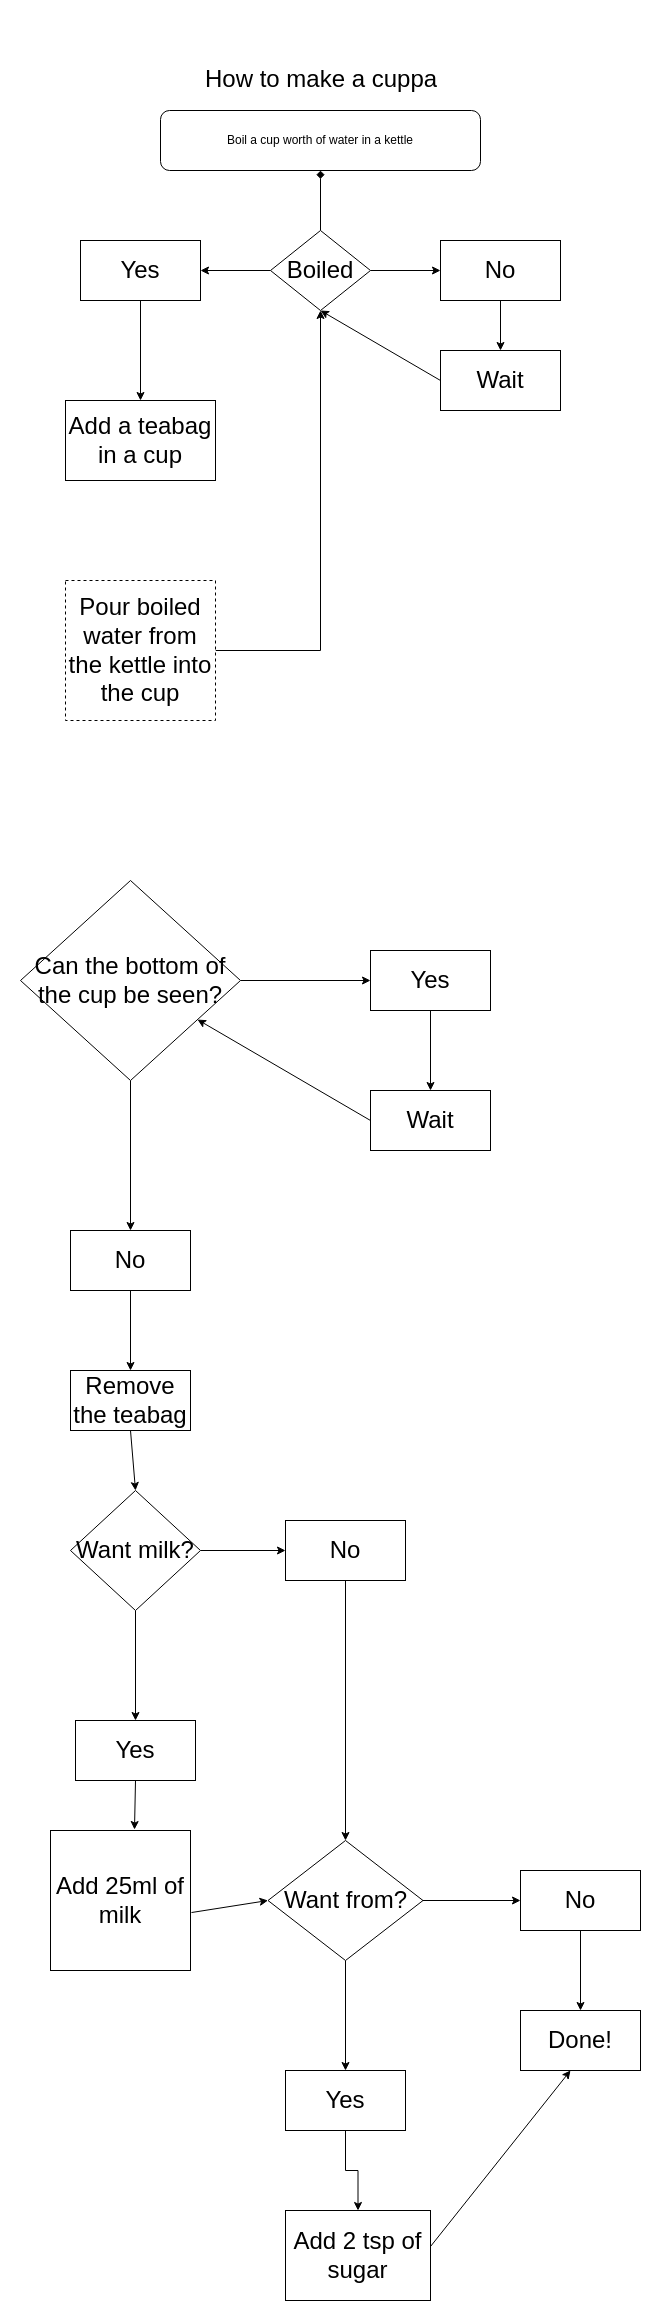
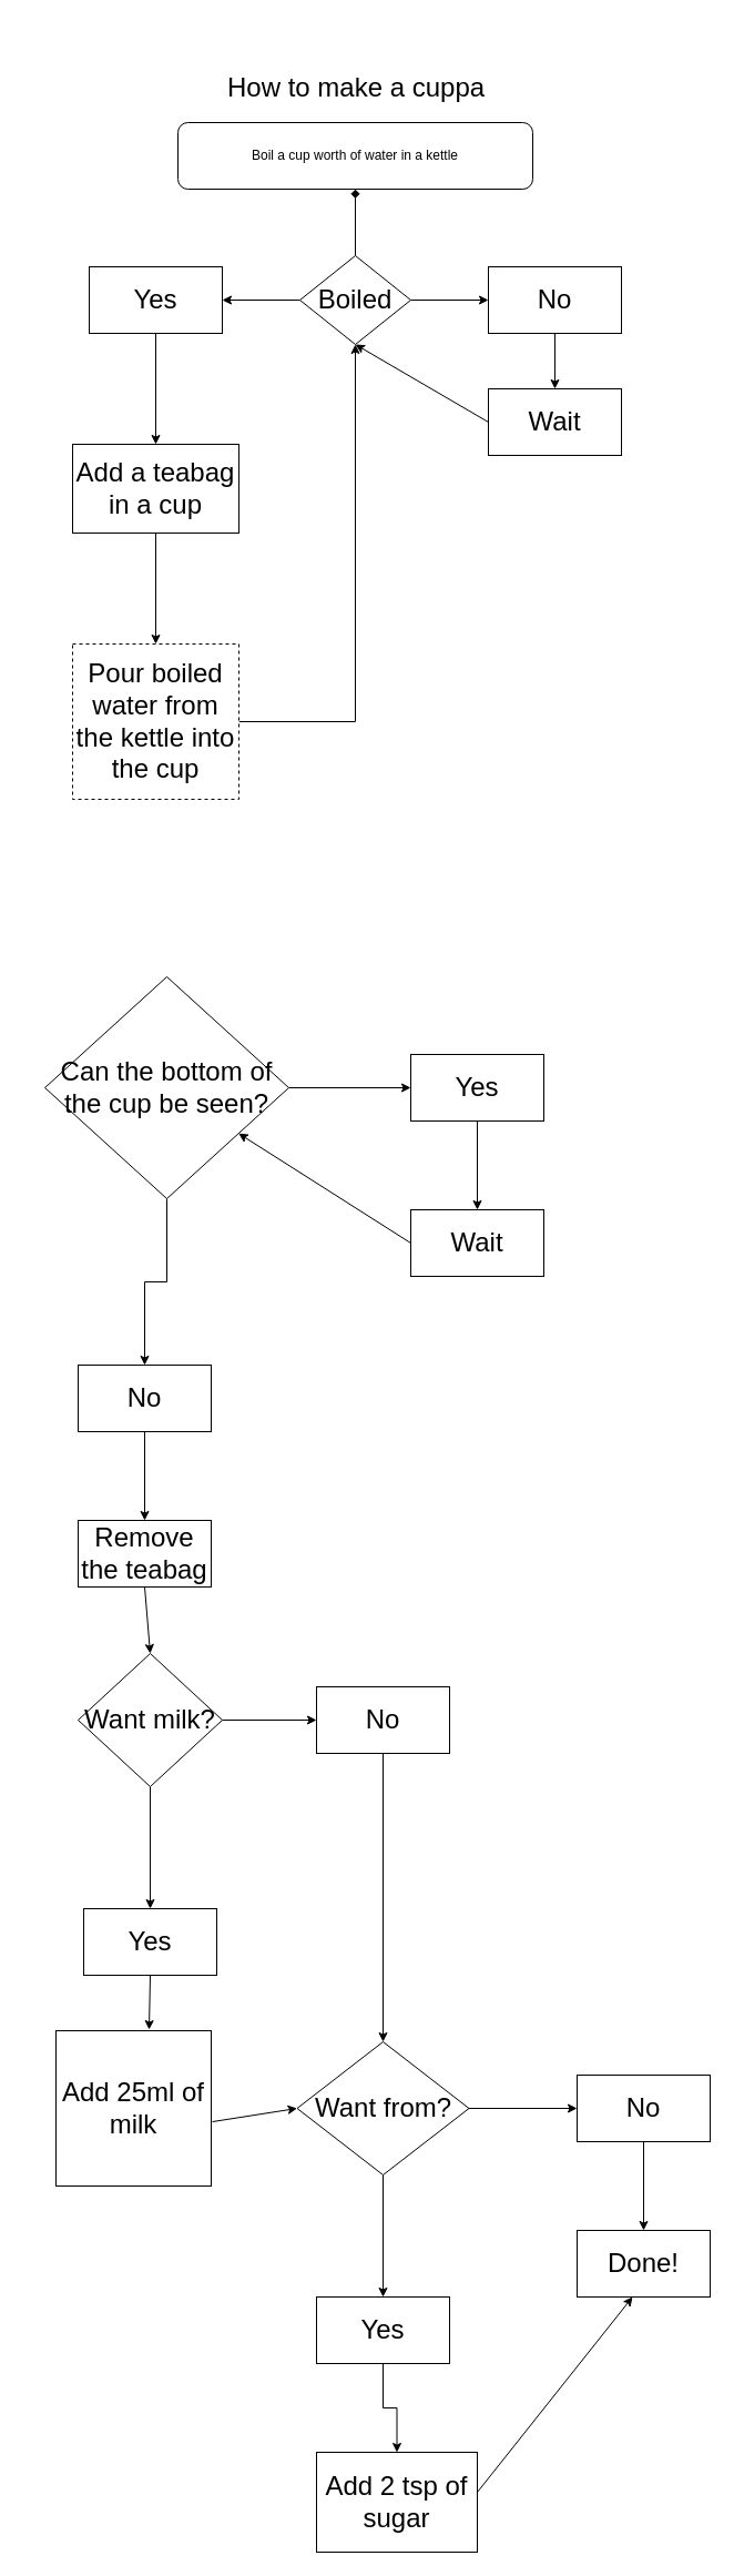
  <mxCell id="0" />
  <mxCell id="1" parent="0" />
  <mxCell id="2" value="Boil a cup worth of water in a kettle" style="rounded=1;whiteSpace=wrap;html=1;" vertex="1" parent="1"><mxGeometry x="160" y="110" width="320" height="60" as="geometry" /></mxCell>
  <mxCell id="3" value="&lt;h1 style=&quot;text-align: center&quot;&gt;&lt;span style=&quot;font-size: 24px ; font-weight: 400&quot;&gt;How to make a cuppa&lt;/span&gt;&lt;/h1&gt;" style="text;html=1;strokeColor=none;fillColor=none;spacing=5;spacingTop=-20;whiteSpace=wrap;overflow=hidden;rounded=0;fontSize=24;" vertex="1" parent="1"><mxGeometry x="200" y="20" width="280" height="120" as="geometry" /></mxCell>
  <mxCell id="4" value="" style="endArrow=diamond;html=1;rounded=0;fontSize=24;exitX=0.5;exitY=0;exitDx=0;exitDy=0;entryX=0.5;entryY=1;entryDx=0;entryDy=0;" edge="1" parent="1" source="7" target="2"><mxGeometry width="50" height="50" relative="1" as="geometry"><mxPoint x="280" y="230" as="sourcePoint" /><mxPoint x="330" y="180" as="targetPoint" /></mxGeometry></mxCell>
  <mxCell id="5" value="" style="edgeStyle=orthogonalEdgeStyle;rounded=0;orthogonalLoop=1;jettySize=auto;html=1;fontSize=24;" edge="1" parent="1" source="7" target="9"><mxGeometry relative="1" as="geometry" /></mxCell>
  <mxCell id="6" value="" style="edgeStyle=orthogonalEdgeStyle;rounded=0;orthogonalLoop=1;jettySize=auto;html=1;fontSize=24;" edge="1" parent="1" source="7" target="11"><mxGeometry relative="1" as="geometry" /></mxCell>
  <mxCell id="7" value="Boiled" style="rhombus;whiteSpace=wrap;html=1;fontSize=24;" vertex="1" parent="1"><mxGeometry x="270" y="230" width="100" height="80" as="geometry" /></mxCell>
  <mxCell id="8" value="" style="edgeStyle=orthogonalEdgeStyle;rounded=0;orthogonalLoop=1;jettySize=auto;html=1;fontSize=24;" edge="1" parent="1" source="9" target="14"><mxGeometry relative="1" as="geometry" /></mxCell>
  <mxCell id="9" value="Yes" style="whiteSpace=wrap;html=1;fontSize=24;" vertex="1" parent="1"><mxGeometry x="80" y="240" width="120" height="60" as="geometry" /></mxCell>
  <mxCell id="10" value="" style="edgeStyle=orthogonalEdgeStyle;rounded=0;orthogonalLoop=1;jettySize=auto;html=1;fontSize=24;" edge="1" parent="1" source="11" target="12"><mxGeometry relative="1" as="geometry" /></mxCell>
  <mxCell id="11" value="No" style="whiteSpace=wrap;html=1;fontSize=24;" vertex="1" parent="1"><mxGeometry x="440" y="240" width="120" height="60" as="geometry" /></mxCell>
  <mxCell id="12" value="Wait" style="whiteSpace=wrap;html=1;fontSize=24;" vertex="1" parent="1"><mxGeometry x="440" y="350" width="120" height="60" as="geometry" /></mxCell>
+ <mxCell id="13" value="" style="edgeStyle=orthogonalEdgeStyle;rounded=0;orthogonalLoop=1;jettySize=auto;html=1;fontSize=24;" edge="1" parent="1" source="14" target="16"><mxGeometry relative="1" as="geometry" /></mxCell>
  <mxCell id="14" value="Add a teabag in a cup" style="whiteSpace=wrap;html=1;fontSize=24;" vertex="1" parent="1"><mxGeometry x="65" y="400" width="150" height="80" as="geometry" /></mxCell>
  <mxCell id="15" value="" style="edgeStyle=orthogonalEdgeStyle;rounded=0;orthogonalLoop=1;jettySize=auto;html=1;fontSize=24;" edge="1" parent="1" source="16" target="7"><mxGeometry relative="1" as="geometry"><mxPoint x="140" y="850" as="targetPoint" /></mxGeometry></mxCell>
  <mxCell id="16" value="Pour boiled water from the kettle into the cup" style="whiteSpace=wrap;html=1;fontSize=24;dashed=1;" vertex="1" parent="1"><mxGeometry x="65" y="580" width="150" height="140" as="geometry" /></mxCell>
  <mxCell id="17" value="" style="endArrow=classic;html=1;rounded=0;fontSize=24;entryX=0.5;entryY=1;entryDx=0;entryDy=0;exitX=0;exitY=0.5;exitDx=0;exitDy=0;" edge="1" parent="1" source="12" target="7"><mxGeometry width="50" height="50" relative="1" as="geometry"><mxPoint x="340" y="420" as="sourcePoint" /><mxPoint x="390" y="370" as="targetPoint" /></mxGeometry></mxCell>
  <mxCell id="18" value="" style="edgeStyle=orthogonalEdgeStyle;rounded=0;orthogonalLoop=1;jettySize=auto;html=1;fontSize=24;" edge="1" parent="1" source="20" target="22"><mxGeometry relative="1" as="geometry" /></mxCell>
  <mxCell id="19" value="" style="edgeStyle=orthogonalEdgeStyle;rounded=0;orthogonalLoop=1;jettySize=auto;html=1;fontSize=24;" edge="1" parent="1" source="20" target="24"><mxGeometry relative="1" as="geometry" /></mxCell>
- <mxCell id="20" value="&lt;span&gt;Can the bottom of the cup be seen?&lt;/span&gt;" style="rhombus;whiteSpace=wrap;html=1;fontSize=24;" vertex="1" parent="1"><mxGeometry x="20" y="880" width="220" height="200" as="geometry" /></mxCell>
+ <mxCell id="20" value="&lt;span&gt;Can the bottom of the cup be seen?&lt;/span&gt;" style="rhombus;whiteSpace=wrap;html=1;fontSize=24;" vertex="1" parent="1"><mxGeometry x="40" y="880" width="220" height="200" as="geometry" /></mxCell>
  <mxCell id="21" value="" style="edgeStyle=orthogonalEdgeStyle;rounded=0;orthogonalLoop=1;jettySize=auto;html=1;fontSize=24;" edge="1" parent="1" source="22" target="27"><mxGeometry relative="1" as="geometry" /></mxCell>
  <mxCell id="22" value="No" style="whiteSpace=wrap;html=1;fontSize=24;" vertex="1" parent="1"><mxGeometry x="70" y="1230" width="120" height="60" as="geometry" /></mxCell>
  <mxCell id="23" value="" style="edgeStyle=orthogonalEdgeStyle;rounded=0;orthogonalLoop=1;jettySize=auto;html=1;fontSize=24;" edge="1" parent="1" source="24" target="25"><mxGeometry relative="1" as="geometry" /></mxCell>
  <mxCell id="24" value="Yes" style="whiteSpace=wrap;html=1;fontSize=24;" vertex="1" parent="1"><mxGeometry x="370" y="950" width="120" height="60" as="geometry" /></mxCell>
  <mxCell id="25" value="Wait" style="whiteSpace=wrap;html=1;fontSize=24;" vertex="1" parent="1"><mxGeometry x="370" y="1090" width="120" height="60" as="geometry" /></mxCell>
  <mxCell id="26" value="" style="endArrow=classic;html=1;rounded=0;fontSize=24;exitX=0;exitY=0.5;exitDx=0;exitDy=0;" edge="1" parent="1" source="25" target="20"><mxGeometry width="50" height="50" relative="1" as="geometry"><mxPoint x="280" y="1120" as="sourcePoint" /><mxPoint x="330" y="1070" as="targetPoint" /></mxGeometry></mxCell>
  <mxCell id="27" value="Remove the teabag" style="whiteSpace=wrap;html=1;fontSize=24;" vertex="1" parent="1"><mxGeometry x="70" y="1370" width="120" height="60" as="geometry" /></mxCell>
  <mxCell id="28" value="Add 25ml of milk" style="whiteSpace=wrap;html=1;fontSize=24;" vertex="1" parent="1"><mxGeometry x="50" y="1830" width="140" height="140" as="geometry" /></mxCell>
  <mxCell id="29" value="" style="edgeStyle=orthogonalEdgeStyle;rounded=0;orthogonalLoop=1;jettySize=auto;html=1;fontSize=24;" edge="1" parent="1" source="31" target="33"><mxGeometry relative="1" as="geometry" /></mxCell>
  <mxCell id="30" value="" style="edgeStyle=orthogonalEdgeStyle;rounded=0;orthogonalLoop=1;jettySize=auto;html=1;fontSize=24;" edge="1" parent="1" source="31" target="35"><mxGeometry relative="1" as="geometry" /></mxCell>
  <mxCell id="31" value="Want milk?" style="rhombus;whiteSpace=wrap;html=1;fontSize=24;" vertex="1" parent="1"><mxGeometry x="70" y="1490" width="130" height="120" as="geometry" /></mxCell>
  <mxCell id="32" value="" style="endArrow=classic;html=1;rounded=0;fontSize=24;exitX=0.5;exitY=1;exitDx=0;exitDy=0;entryX=0.5;entryY=0;entryDx=0;entryDy=0;" edge="1" parent="1" source="27" target="31"><mxGeometry width="50" height="50" relative="1" as="geometry"><mxPoint x="340" y="1540" as="sourcePoint" /><mxPoint x="390" y="1490" as="targetPoint" /></mxGeometry></mxCell>
  <mxCell id="33" value="Yes" style="whiteSpace=wrap;html=1;fontSize=24;" vertex="1" parent="1"><mxGeometry x="75" y="1720" width="120" height="60" as="geometry" /></mxCell>
  <mxCell id="34" value="" style="edgeStyle=orthogonalEdgeStyle;rounded=0;orthogonalLoop=1;jettySize=auto;html=1;fontSize=24;" edge="1" parent="1" source="35" target="39"><mxGeometry relative="1" as="geometry" /></mxCell>
  <mxCell id="35" value="No" style="whiteSpace=wrap;html=1;fontSize=24;" vertex="1" parent="1"><mxGeometry x="285" y="1520" width="120" height="60" as="geometry" /></mxCell>
  <mxCell id="36" value="" style="endArrow=classic;html=1;rounded=0;fontSize=24;exitX=0.5;exitY=1;exitDx=0;exitDy=0;entryX=0.6;entryY=-0.007;entryDx=0;entryDy=0;entryPerimeter=0;" edge="1" parent="1" source="33" target="28"><mxGeometry width="50" height="50" relative="1" as="geometry"><mxPoint x="340" y="1800" as="sourcePoint" /><mxPoint x="390" y="1750" as="targetPoint" /></mxGeometry></mxCell>
  <mxCell id="37" value="" style="edgeStyle=orthogonalEdgeStyle;rounded=0;orthogonalLoop=1;jettySize=auto;html=1;fontSize=24;" edge="1" parent="1" source="39" target="42"><mxGeometry relative="1" as="geometry" /></mxCell>
  <mxCell id="38" value="" style="edgeStyle=orthogonalEdgeStyle;rounded=0;orthogonalLoop=1;jettySize=auto;html=1;fontSize=24;" edge="1" parent="1" source="39" target="45"><mxGeometry relative="1" as="geometry" /></mxCell>
  <mxCell id="39" value="Want from?" style="rhombus;whiteSpace=wrap;html=1;fontSize=24;" vertex="1" parent="1"><mxGeometry x="267.5" y="1840" width="155" height="120" as="geometry" /></mxCell>
  <mxCell id="40" value="" style="endArrow=classic;html=1;rounded=0;fontSize=24;exitX=1.007;exitY=0.586;exitDx=0;exitDy=0;exitPerimeter=0;entryX=0;entryY=0.5;entryDx=0;entryDy=0;" edge="1" parent="1" source="28" target="39"><mxGeometry width="50" height="50" relative="1" as="geometry"><mxPoint x="340" y="1810" as="sourcePoint" /><mxPoint x="390" y="1760" as="targetPoint" /></mxGeometry></mxCell>
  <mxCell id="41" value="" style="edgeStyle=orthogonalEdgeStyle;rounded=0;orthogonalLoop=1;jettySize=auto;html=1;fontSize=24;" edge="1" parent="1" source="42" target="43"><mxGeometry relative="1" as="geometry" /></mxCell>
  <mxCell id="42" value="Yes" style="whiteSpace=wrap;html=1;fontSize=24;" vertex="1" parent="1"><mxGeometry x="285" y="2070" width="120" height="60" as="geometry" /></mxCell>
  <mxCell id="43" value="Add 2 tsp of sugar" style="whiteSpace=wrap;html=1;fontSize=24;" vertex="1" parent="1"><mxGeometry x="285" y="2210" width="145" height="90" as="geometry" /></mxCell>
  <mxCell id="44" value="" style="edgeStyle=orthogonalEdgeStyle;rounded=0;orthogonalLoop=1;jettySize=auto;html=1;fontSize=24;" edge="1" parent="1" source="45" target="46"><mxGeometry relative="1" as="geometry" /></mxCell>
  <mxCell id="45" value="No" style="whiteSpace=wrap;html=1;fontSize=24;" vertex="1" parent="1"><mxGeometry x="520" y="1870" width="120" height="60" as="geometry" /></mxCell>
  <mxCell id="46" value="Done!" style="whiteSpace=wrap;html=1;fontSize=24;" vertex="1" parent="1"><mxGeometry x="520" y="2010" width="120" height="60" as="geometry" /></mxCell>
  <mxCell id="47" value="" style="endArrow=classic;html=1;rounded=0;fontSize=24;exitX=1;exitY=0.4;exitDx=0;exitDy=0;exitPerimeter=0;" edge="1" parent="1" source="43"><mxGeometry width="50" height="50" relative="1" as="geometry"><mxPoint x="520" y="2120" as="sourcePoint" /><mxPoint x="570" y="2070" as="targetPoint" /></mxGeometry></mxCell>
